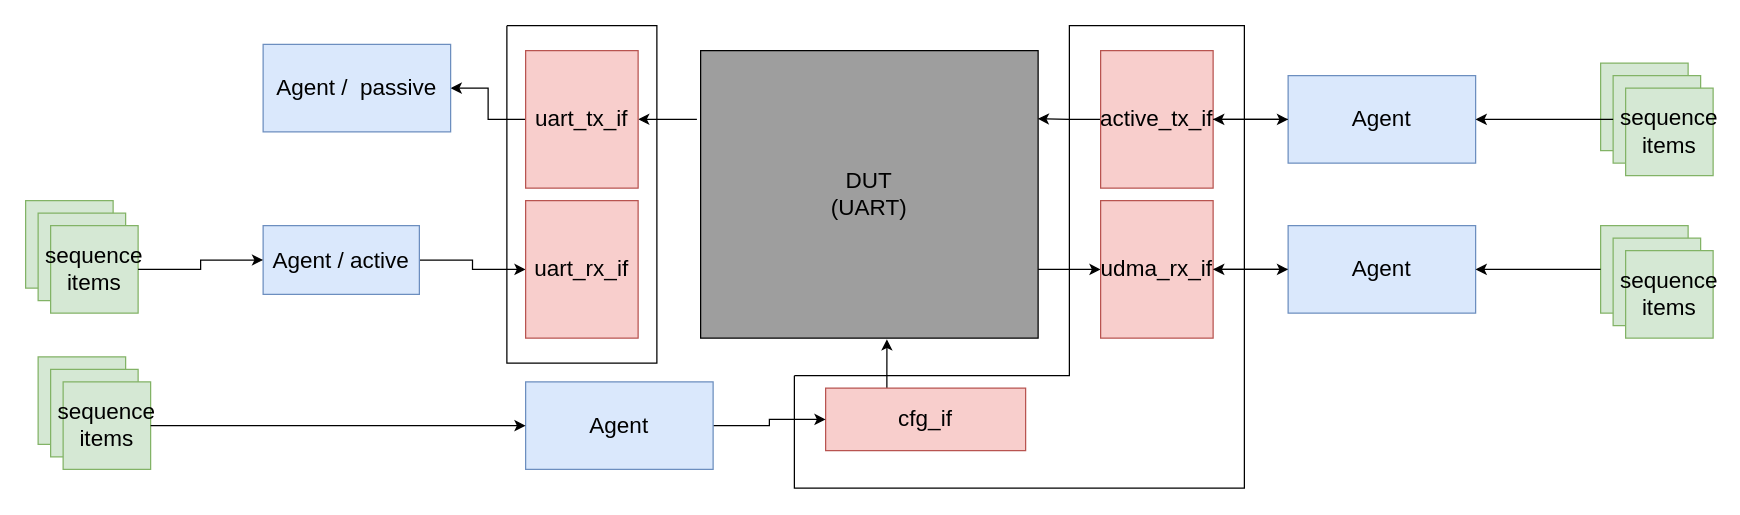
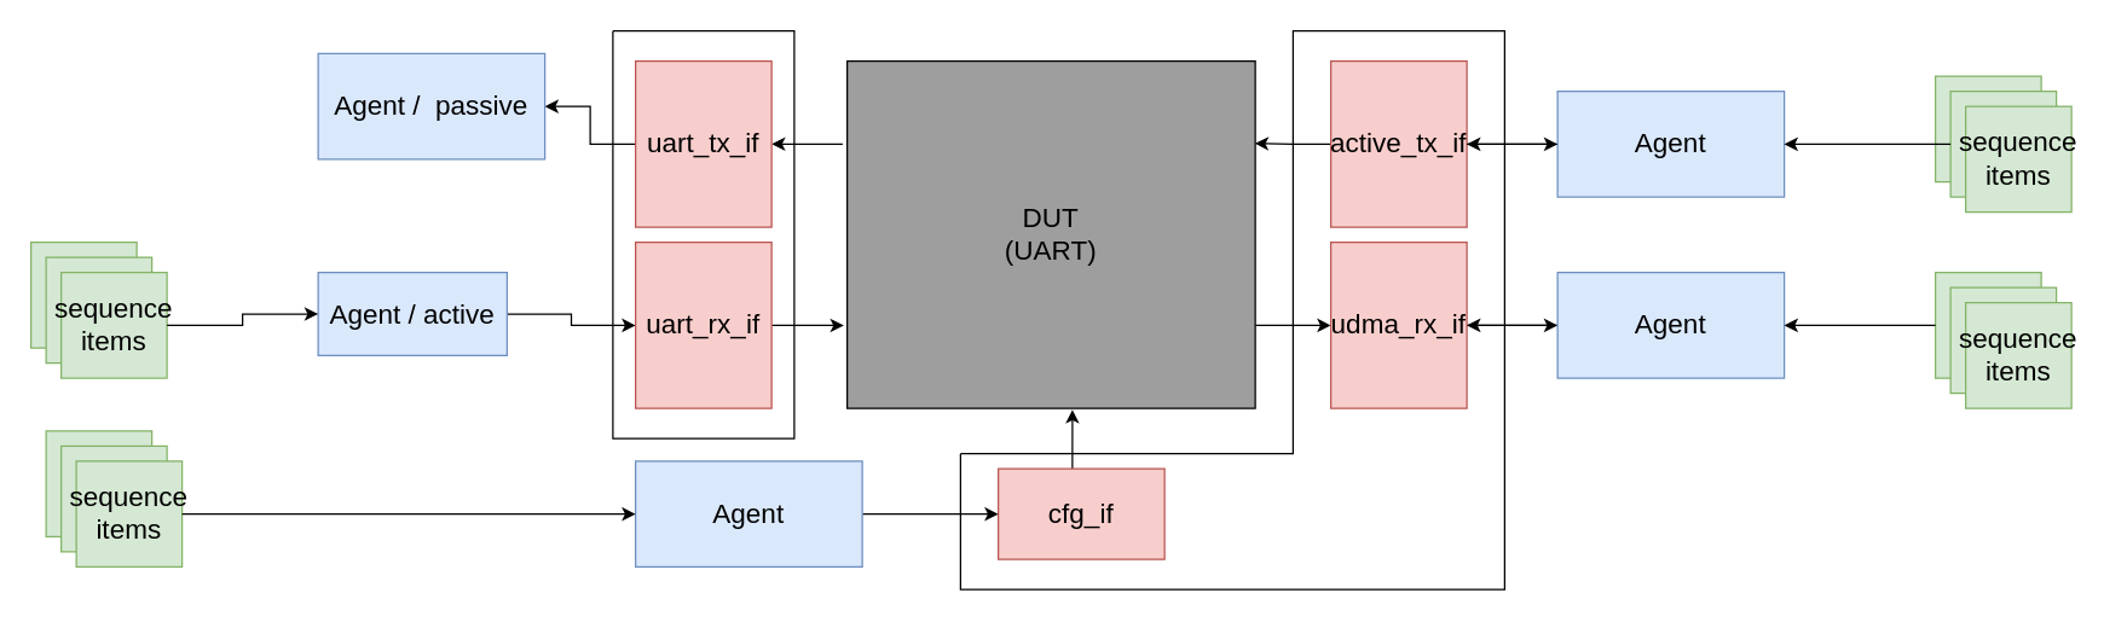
  <mxCell id="0" />
  <mxCell id="1" parent="0" />
  <mxCell id="2" style="edgeStyle=orthogonalEdgeStyle;rounded=0;orthogonalLoop=1;jettySize=auto;html=1;fontSize=18;" parent="1" source="3" target="10" edge="1"><mxGeometry relative="1" as="geometry"><Array as="points"><mxPoint x="840" y="215" /><mxPoint x="840" y="215" /></Array></mxGeometry></mxCell>
  <mxCell id="3" value="DUT&lt;br style=&quot;font-size: 18px;&quot;&gt;(UART)" style="rounded=0;whiteSpace=wrap;html=1;fillColor=#9E9E9E;fontSize=18;" parent="1" vertex="1"><mxGeometry x="560" y="40" width="270" height="230" as="geometry" /></mxCell>
  <mxCell id="4" style="edgeStyle=orthogonalEdgeStyle;rounded=0;orthogonalLoop=1;jettySize=auto;html=1;exitX=-0.011;exitY=0.239;exitDx=0;exitDy=0;exitPerimeter=0;fontSize=18;" parent="1" source="3" target="44" edge="1"><mxGeometry relative="1" as="geometry" /></mxCell>
  <mxCell id="5" style="edgeStyle=orthogonalEdgeStyle;rounded=0;orthogonalLoop=1;jettySize=auto;html=1;entryX=1;entryY=0.5;entryDx=0;entryDy=0;fontSize=18;" parent="1" source="44" target="11" edge="1"><mxGeometry relative="1" as="geometry" /></mxCell>
+ <mxCell id="6" style="edgeStyle=orthogonalEdgeStyle;rounded=0;orthogonalLoop=1;jettySize=auto;html=1;entryX=-0.008;entryY=0.761;entryDx=0;entryDy=0;entryPerimeter=0;fontSize=18;" parent="1" source="45" target="3" edge="1"><mxGeometry relative="1" as="geometry" /></mxCell>
  <mxCell id="7" style="edgeStyle=orthogonalEdgeStyle;rounded=0;orthogonalLoop=1;jettySize=auto;html=1;entryX=0.999;entryY=0.237;entryDx=0;entryDy=0;entryPerimeter=0;fontSize=18;" parent="1" source="8" target="3" edge="1"><mxGeometry relative="1" as="geometry" /></mxCell>
  <mxCell id="8" value="active_tx_if" style="rounded=0;whiteSpace=wrap;html=1;fillColor=#f8cecc;strokeColor=#b85450;fontSize=18;" parent="1" vertex="1"><mxGeometry x="880" y="40" width="90" height="110" as="geometry" /></mxCell>
  <mxCell id="9" style="edgeStyle=orthogonalEdgeStyle;rounded=0;orthogonalLoop=1;jettySize=auto;html=1;fontSize=18;" parent="1" source="10" edge="1"><mxGeometry relative="1" as="geometry"><mxPoint x="1030" y="215" as="targetPoint" /></mxGeometry></mxCell>
  <mxCell id="10" value="udma_rx_if" style="rounded=0;whiteSpace=wrap;html=1;fillColor=#f8cecc;strokeColor=#b85450;fontSize=18;" parent="1" vertex="1"><mxGeometry x="880" y="160" width="90" height="110" as="geometry" /></mxCell>
  <mxCell id="11" value="&lt;div style=&quot;text-align: justify; font-size: 18px;&quot;&gt;&lt;span style=&quot;background-color: initial; font-size: 18px;&quot;&gt;Agent /&amp;nbsp; passive&lt;/span&gt;&lt;/div&gt;" style="rounded=0;whiteSpace=wrap;html=1;fillColor=#dae8fc;strokeColor=#6c8ebf;fontSize=18;" parent="1" vertex="1"><mxGeometry x="210" y="35" width="150" height="70" as="geometry" /></mxCell>
  <mxCell id="12" style="edgeStyle=orthogonalEdgeStyle;rounded=0;orthogonalLoop=1;jettySize=auto;html=1;entryX=0;entryY=0.5;entryDx=0;entryDy=0;fontSize=18;" parent="1" source="13" target="45" edge="1"><mxGeometry relative="1" as="geometry" /></mxCell>
  <mxCell id="13" value="&lt;div style=&quot;text-align: justify; font-size: 18px;&quot;&gt;&lt;span style=&quot;background-color: initial; font-size: 18px;&quot;&gt;Agent / active&lt;/span&gt;&lt;/div&gt;" style="rounded=0;whiteSpace=wrap;html=1;fillColor=#dae8fc;strokeColor=#6c8ebf;fontSize=18;" parent="1" vertex="1"><mxGeometry x="210" y="180" width="125" height="55" as="geometry" /></mxCell>
  <mxCell id="14" value="" style="group;fontSize=18;" parent="1" vertex="1" connectable="0"><mxGeometry x="20" y="160" width="90" height="90" as="geometry" /></mxCell>
  <mxCell id="15" value="&lt;div style=&quot;font-size: 18px;&quot;&gt;&lt;br&gt;&lt;/div&gt;" style="rounded=0;whiteSpace=wrap;html=1;align=center;fillColor=#d5e8d4;strokeColor=#82b366;fontSize=18;" parent="14" vertex="1"><mxGeometry width="70" height="70" as="geometry" /></mxCell>
  <mxCell id="16" value="&lt;div style=&quot;font-size: 18px;&quot;&gt;&lt;br&gt;&lt;/div&gt;" style="rounded=0;whiteSpace=wrap;html=1;align=center;fillColor=#d5e8d4;strokeColor=#82b366;fontSize=18;" parent="14" vertex="1"><mxGeometry x="10" y="10" width="70" height="70" as="geometry" /></mxCell>
  <mxCell id="17" value="&lt;div style=&quot;font-size: 18px;&quot;&gt;sequence items&lt;/div&gt;" style="rounded=0;whiteSpace=wrap;html=1;align=center;fillColor=#d5e8d4;strokeColor=#82b366;fontSize=18;" parent="14" vertex="1"><mxGeometry x="20" y="20" width="70" height="70" as="geometry" /></mxCell>
  <mxCell id="18" style="edgeStyle=orthogonalEdgeStyle;rounded=0;orthogonalLoop=1;jettySize=auto;html=1;entryX=0;entryY=0.5;entryDx=0;entryDy=0;fontSize=18;" parent="1" source="17" target="13" edge="1"><mxGeometry relative="1" as="geometry" /></mxCell>
  <mxCell id="19" style="edgeStyle=orthogonalEdgeStyle;rounded=0;orthogonalLoop=1;jettySize=auto;html=1;entryX=1;entryY=0.5;entryDx=0;entryDy=0;fontSize=18;" parent="1" source="20" target="8" edge="1"><mxGeometry relative="1" as="geometry" /></mxCell>
  <mxCell id="20" value="&lt;div style=&quot;text-align: justify; font-size: 18px;&quot;&gt;&lt;span style=&quot;background-color: initial; font-size: 18px;&quot;&gt;Agent&lt;/span&gt;&lt;/div&gt;" style="rounded=0;whiteSpace=wrap;html=1;fillColor=#dae8fc;strokeColor=#6c8ebf;fontSize=18;" parent="1" vertex="1"><mxGeometry x="1030" y="60" width="150" height="70" as="geometry" /></mxCell>
  <mxCell id="21" style="edgeStyle=orthogonalEdgeStyle;rounded=0;orthogonalLoop=1;jettySize=auto;html=1;entryX=1;entryY=0.5;entryDx=0;entryDy=0;fontSize=18;" parent="1" source="22" target="10" edge="1"><mxGeometry relative="1" as="geometry" /></mxCell>
  <mxCell id="22" value="&lt;div style=&quot;text-align: justify; font-size: 18px;&quot;&gt;&lt;span style=&quot;background-color: initial; font-size: 18px;&quot;&gt;Agent&lt;/span&gt;&lt;/div&gt;" style="rounded=0;whiteSpace=wrap;html=1;fillColor=#dae8fc;strokeColor=#6c8ebf;fontSize=18;" parent="1" vertex="1"><mxGeometry x="1030" y="180" width="150" height="70" as="geometry" /></mxCell>
  <mxCell id="23" value="" style="group;fontSize=18;" parent="1" vertex="1" connectable="0"><mxGeometry x="1280" y="50" width="90" height="90" as="geometry" /></mxCell>
  <mxCell id="24" value="&lt;div style=&quot;font-size: 18px;&quot;&gt;&lt;br&gt;&lt;/div&gt;" style="rounded=0;whiteSpace=wrap;html=1;align=center;fillColor=#d5e8d4;strokeColor=#82b366;fontSize=18;" parent="23" vertex="1"><mxGeometry width="70" height="70" as="geometry" /></mxCell>
  <mxCell id="25" value="&lt;div style=&quot;font-size: 18px;&quot;&gt;&lt;br&gt;&lt;/div&gt;" style="rounded=0;whiteSpace=wrap;html=1;align=center;fillColor=#d5e8d4;strokeColor=#82b366;fontSize=18;" parent="23" vertex="1"><mxGeometry x="10" y="10" width="70" height="70" as="geometry" /></mxCell>
  <mxCell id="26" value="&lt;div style=&quot;font-size: 18px;&quot;&gt;sequence items&lt;/div&gt;" style="rounded=0;whiteSpace=wrap;html=1;align=center;fillColor=#d5e8d4;strokeColor=#82b366;fontSize=18;" parent="23" vertex="1"><mxGeometry x="20" y="20" width="70" height="70" as="geometry" /></mxCell>
  <mxCell id="27" value="" style="group;fontSize=18;" parent="1" vertex="1" connectable="0"><mxGeometry x="1280" y="180" width="90" height="90" as="geometry" /></mxCell>
  <mxCell id="28" value="&lt;div style=&quot;font-size: 18px;&quot;&gt;&lt;br&gt;&lt;/div&gt;" style="rounded=0;whiteSpace=wrap;html=1;align=center;fillColor=#d5e8d4;strokeColor=#82b366;fontSize=18;" parent="27" vertex="1"><mxGeometry width="70" height="70" as="geometry" /></mxCell>
  <mxCell id="29" value="&lt;div style=&quot;font-size: 18px;&quot;&gt;&lt;br&gt;&lt;/div&gt;" style="rounded=0;whiteSpace=wrap;html=1;align=center;fillColor=#d5e8d4;strokeColor=#82b366;fontSize=18;" parent="27" vertex="1"><mxGeometry x="10" y="10" width="70" height="70" as="geometry" /></mxCell>
  <mxCell id="30" value="&lt;div style=&quot;font-size: 18px;&quot;&gt;sequence items&lt;/div&gt;" style="rounded=0;whiteSpace=wrap;html=1;align=center;fillColor=#d5e8d4;strokeColor=#82b366;fontSize=18;" parent="27" vertex="1"><mxGeometry x="20" y="20" width="70" height="70" as="geometry" /></mxCell>
  <mxCell id="31" style="edgeStyle=orthogonalEdgeStyle;rounded=0;orthogonalLoop=1;jettySize=auto;html=1;entryX=1;entryY=0.5;entryDx=0;entryDy=0;fontSize=18;" parent="1" source="28" target="22" edge="1"><mxGeometry relative="1" as="geometry" /></mxCell>
  <mxCell id="32" style="edgeStyle=orthogonalEdgeStyle;rounded=0;orthogonalLoop=1;jettySize=auto;html=1;exitX=1;exitY=0.5;exitDx=0;exitDy=0;fontSize=18;" parent="1" source="8" target="20" edge="1"><mxGeometry relative="1" as="geometry" /></mxCell>
  <mxCell id="33" style="edgeStyle=orthogonalEdgeStyle;rounded=0;orthogonalLoop=1;jettySize=auto;html=1;entryX=1;entryY=0.5;entryDx=0;entryDy=0;fontSize=18;" parent="1" source="25" target="20" edge="1"><mxGeometry relative="1" as="geometry" /></mxCell>
  <mxCell id="34" style="edgeStyle=orthogonalEdgeStyle;rounded=0;orthogonalLoop=1;jettySize=auto;html=1;entryX=0.552;entryY=1.004;entryDx=0;entryDy=0;entryPerimeter=0;fontSize=18;" parent="1" source="35" target="3" edge="1"><mxGeometry relative="1" as="geometry"><Array as="points"><mxPoint x="709" y="300" /><mxPoint x="709" y="300" /></Array></mxGeometry></mxCell>
- <mxCell id="35" value="cfg_if" style="rounded=0;whiteSpace=wrap;html=1;direction=south;fillColor=#f8cecc;strokeColor=#b85450;fontSize=18;" parent="1" vertex="1"><mxGeometry x="660" y="310" width="160" height="50" as="geometry" /></mxCell>
+ <mxCell id="35" value="cfg_if" style="rounded=0;whiteSpace=wrap;html=1;direction=south;fillColor=#f8cecc;strokeColor=#b85450;fontSize=18;" parent="1" vertex="1"><mxGeometry x="660" y="310" width="110" height="60" as="geometry" /></mxCell>
  <mxCell id="36" value="" style="group;fontSize=18;" parent="1" vertex="1" connectable="0"><mxGeometry x="30" y="285" width="90" height="90" as="geometry" /></mxCell>
  <mxCell id="37" value="&lt;div style=&quot;font-size: 18px;&quot;&gt;&lt;br&gt;&lt;/div&gt;" style="rounded=0;whiteSpace=wrap;html=1;align=center;fillColor=#d5e8d4;strokeColor=#82b366;fontSize=18;" parent="36" vertex="1"><mxGeometry width="70" height="70" as="geometry" /></mxCell>
  <mxCell id="38" value="&lt;div style=&quot;font-size: 18px;&quot;&gt;&lt;br&gt;&lt;/div&gt;" style="rounded=0;whiteSpace=wrap;html=1;align=center;fillColor=#d5e8d4;strokeColor=#82b366;fontSize=18;" parent="36" vertex="1"><mxGeometry x="10" y="10" width="70" height="70" as="geometry" /></mxCell>
  <mxCell id="39" value="&lt;div style=&quot;font-size: 18px;&quot;&gt;sequence items&lt;/div&gt;" style="rounded=0;whiteSpace=wrap;html=1;align=center;fillColor=#d5e8d4;strokeColor=#82b366;fontSize=18;" parent="36" vertex="1"><mxGeometry x="20" y="20" width="70" height="70" as="geometry" /></mxCell>
  <mxCell id="40" style="edgeStyle=orthogonalEdgeStyle;rounded=0;orthogonalLoop=1;jettySize=auto;html=1;entryX=0.5;entryY=1;entryDx=0;entryDy=0;fontSize=18;" parent="1" source="41" target="35" edge="1"><mxGeometry relative="1" as="geometry" /></mxCell>
  <mxCell id="41" value="&lt;div style=&quot;text-align: justify; font-size: 18px;&quot;&gt;Agent&lt;/div&gt;" style="rounded=0;whiteSpace=wrap;html=1;fillColor=#dae8fc;strokeColor=#6c8ebf;fontSize=18;" parent="1" vertex="1"><mxGeometry x="420" y="305" width="150" height="70" as="geometry" /></mxCell>
  <mxCell id="42" style="edgeStyle=orthogonalEdgeStyle;rounded=0;orthogonalLoop=1;jettySize=auto;html=1;entryX=0;entryY=0.5;entryDx=0;entryDy=0;fontSize=18;" parent="1" source="39" target="41" edge="1"><mxGeometry relative="1" as="geometry" /></mxCell>
  <mxCell id="43" value="" style="group" vertex="1" connectable="0" parent="1"><mxGeometry x="405" y="20" width="120" height="270" as="geometry" /></mxCell>
  <mxCell id="44" value="uart_tx_if" style="rounded=0;whiteSpace=wrap;html=1;fillColor=#f8cecc;strokeColor=#b85450;fontSize=18;" parent="43" vertex="1"><mxGeometry x="15" y="20" width="90" height="110" as="geometry" /></mxCell>
  <mxCell id="45" value="uart_rx_if" style="rounded=0;whiteSpace=wrap;html=1;fillColor=#f8cecc;strokeColor=#b85450;fontSize=18;" parent="43" vertex="1"><mxGeometry x="15" y="140" width="90" height="110" as="geometry" /></mxCell>
  <mxCell id="46" value="" style="endArrow=none;html=1;rounded=0;" edge="1" parent="43"><mxGeometry width="50" height="50" relative="1" as="geometry"><mxPoint as="sourcePoint" /><mxPoint as="targetPoint" /><Array as="points"><mxPoint x="120" /><mxPoint x="120" y="270" /><mxPoint y="270" /></Array></mxGeometry></mxCell>
  <mxCell id="47" value="" style="endArrow=none;html=1;rounded=0;" edge="1" parent="1"><mxGeometry width="50" height="50" relative="1" as="geometry"><mxPoint x="635" y="300" as="sourcePoint" /><mxPoint x="635" y="300" as="targetPoint" /><Array as="points"><mxPoint x="855" y="300" /><mxPoint x="855" y="20" /><mxPoint x="995" y="20" /><mxPoint x="995" y="390" /><mxPoint x="635" y="390" /></Array></mxGeometry></mxCell>
